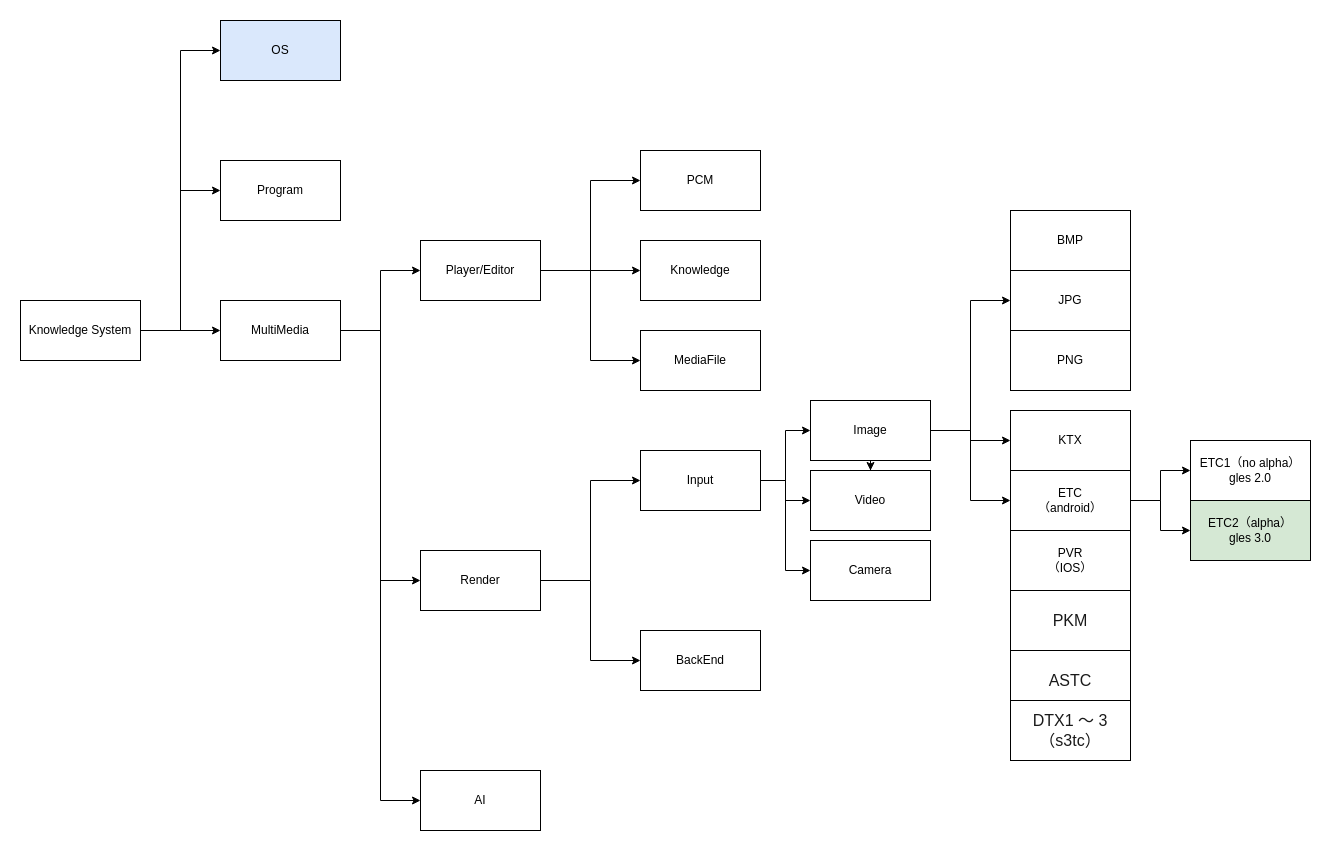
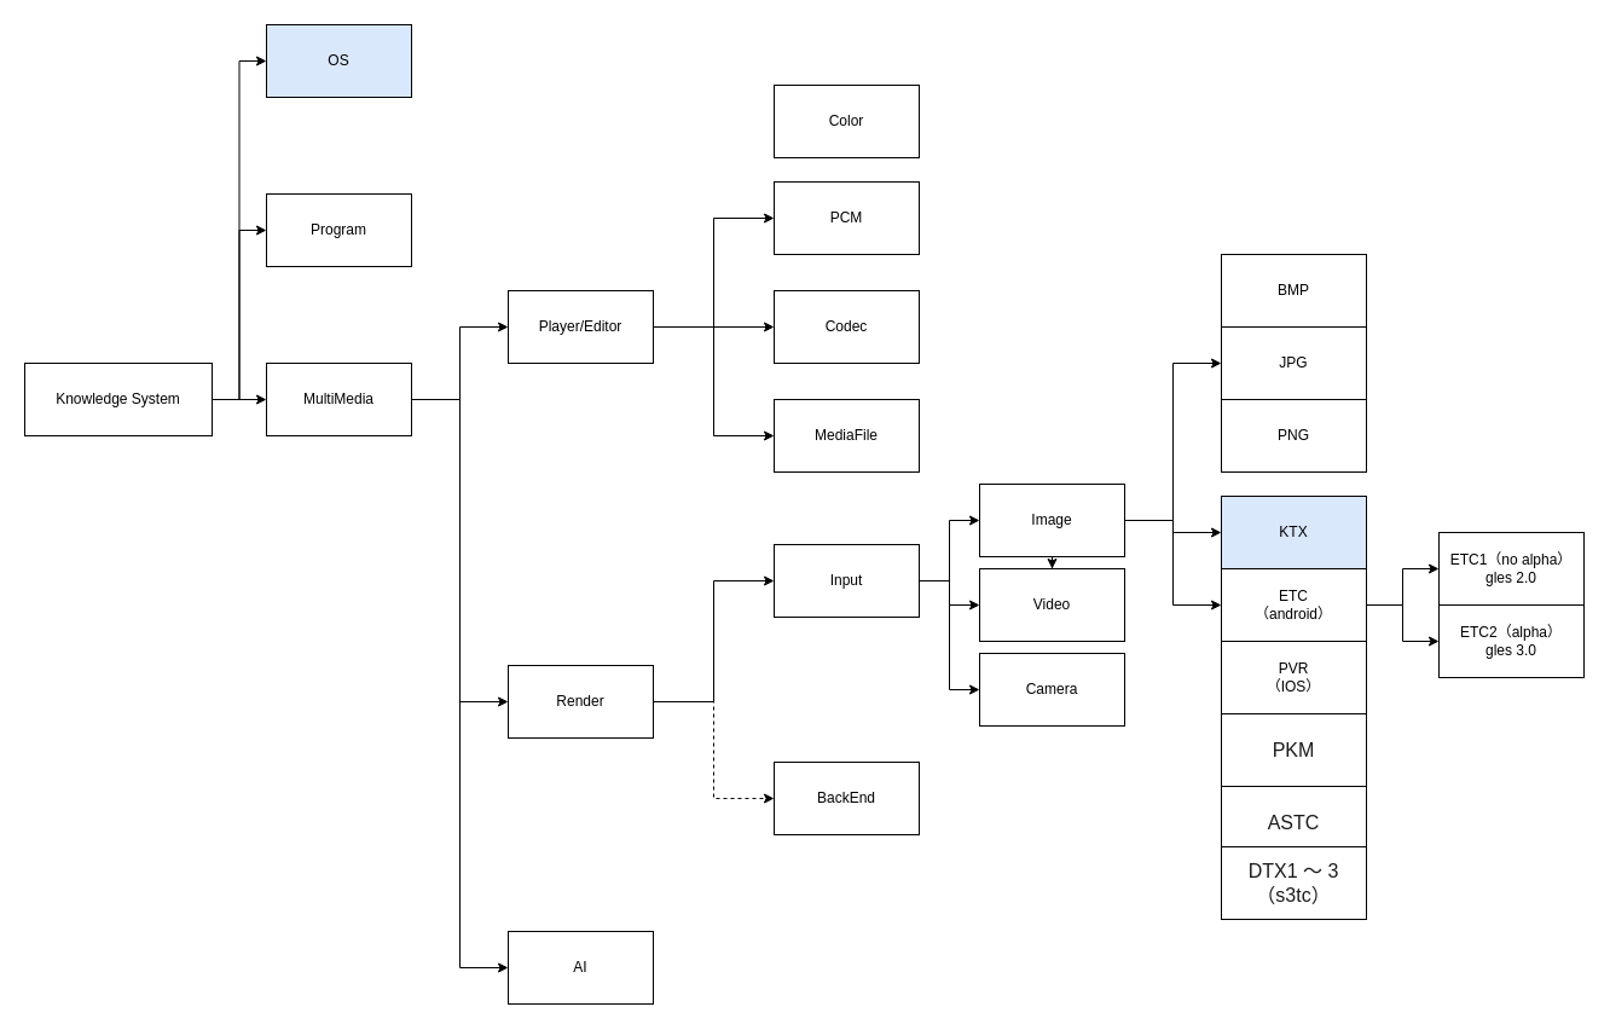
  <mxCell id="0" />
  <mxCell id="1" parent="0" />
  <mxCell id="2" value="" style="edgeStyle=orthogonalEdgeStyle;rounded=0;orthogonalLoop=1;jettySize=auto;html=1;" edge="1" parent="1" source="5" target="9"><mxGeometry relative="1" as="geometry" /></mxCell>
  <mxCell id="3" style="edgeStyle=orthogonalEdgeStyle;rounded=0;orthogonalLoop=1;jettySize=auto;html=1;entryX=0;entryY=0.5;entryDx=0;entryDy=0;" edge="1" parent="1" source="5" target="10"><mxGeometry relative="1" as="geometry"><mxPoint x="180" y="190" as="targetPoint" /></mxGeometry></mxCell>
  <mxCell id="4" style="edgeStyle=orthogonalEdgeStyle;rounded=0;orthogonalLoop=1;jettySize=auto;html=1;entryX=0;entryY=0.5;entryDx=0;entryDy=0;" edge="1" parent="1" source="5" target="18"><mxGeometry relative="1" as="geometry" /></mxCell>
- <mxCell id="5" value="Knowledge System" style="whiteSpace=wrap;html=1;" vertex="1" parent="1"><mxGeometry x="20" y="300" width="120" height="60" as="geometry" /></mxCell>
+ <mxCell id="5" value="Knowledge System" style="whiteSpace=wrap;html=1;" vertex="1" parent="1"><mxGeometry x="20" y="300" width="155" height="60" as="geometry" /></mxCell>
  <mxCell id="6" value="" style="edgeStyle=orthogonalEdgeStyle;rounded=0;orthogonalLoop=1;jettySize=auto;html=1;" edge="1" parent="1" source="9" target="14"><mxGeometry relative="1" as="geometry" /></mxCell>
  <mxCell id="7" style="edgeStyle=orthogonalEdgeStyle;rounded=0;orthogonalLoop=1;jettySize=auto;html=1;entryX=0;entryY=0.5;entryDx=0;entryDy=0;" edge="1" parent="1" source="9" target="17"><mxGeometry relative="1" as="geometry" /></mxCell>
  <mxCell id="8" style="edgeStyle=orthogonalEdgeStyle;rounded=0;orthogonalLoop=1;jettySize=auto;html=1;entryX=0;entryY=0.5;entryDx=0;entryDy=0;" edge="1" parent="1" source="9" target="22"><mxGeometry relative="1" as="geometry" /></mxCell>
  <mxCell id="9" value="MultiMedia" style="whiteSpace=wrap;html=1;" vertex="1" parent="1"><mxGeometry x="220" y="300" width="120" height="60" as="geometry" /></mxCell>
  <mxCell id="10" value="Program" style="whiteSpace=wrap;html=1;" vertex="1" parent="1"><mxGeometry x="220" y="160" width="120" height="60" as="geometry" /></mxCell>
  <mxCell id="11" style="edgeStyle=orthogonalEdgeStyle;rounded=0;orthogonalLoop=1;jettySize=auto;html=1;entryX=0;entryY=0.5;entryDx=0;entryDy=0;" edge="1" parent="1" source="14" target="20"><mxGeometry relative="1" as="geometry" /></mxCell>
  <mxCell id="12" style="edgeStyle=orthogonalEdgeStyle;rounded=0;orthogonalLoop=1;jettySize=auto;html=1;entryX=0;entryY=0.5;entryDx=0;entryDy=0;" edge="1" parent="1" source="14" target="21"><mxGeometry relative="1" as="geometry" /></mxCell>
  <mxCell id="13" style="edgeStyle=orthogonalEdgeStyle;rounded=0;orthogonalLoop=1;jettySize=auto;html=1;entryX=0;entryY=0.5;entryDx=0;entryDy=0;" edge="1" parent="1" source="14" target="23"><mxGeometry relative="1" as="geometry" /></mxCell>
  <mxCell id="14" value="Player/Editor" style="whiteSpace=wrap;html=1;" vertex="1" parent="1"><mxGeometry x="420" y="240" width="120" height="60" as="geometry" /></mxCell>
  <mxCell id="15" style="edgeStyle=orthogonalEdgeStyle;rounded=0;orthogonalLoop=1;jettySize=auto;html=1;entryX=0;entryY=0.5;entryDx=0;entryDy=0;" edge="1" parent="1" source="17" target="27"><mxGeometry relative="1" as="geometry" /></mxCell>
- <mxCell id="16" style="edgeStyle=orthogonalEdgeStyle;rounded=0;orthogonalLoop=1;jettySize=auto;html=1;entryX=0;entryY=0.5;entryDx=0;entryDy=0;" edge="1" parent="1" source="17" target="35"><mxGeometry relative="1" as="geometry" /></mxCell>
+ <mxCell id="16" style="edgeStyle=orthogonalEdgeStyle;rounded=0;orthogonalLoop=1;jettySize=auto;html=1;entryX=0;entryY=0.5;entryDx=0;entryDy=0;dashed=1;" edge="1" parent="1" source="17" target="35"><mxGeometry relative="1" as="geometry" /></mxCell>
  <mxCell id="17" value="Render" style="whiteSpace=wrap;html=1;" vertex="1" parent="1"><mxGeometry x="420" y="550" width="120" height="60" as="geometry" /></mxCell>
  <mxCell id="18" value="OS" style="whiteSpace=wrap;html=1;fillColor=#dae8fc;" vertex="1" parent="1"><mxGeometry x="220" y="20" width="120" height="60" as="geometry" /></mxCell>
+ <mxCell id="19" value="Color" style="whiteSpace=wrap;html=1;" vertex="1" parent="1"><mxGeometry x="640" y="70" width="120" height="60" as="geometry" /></mxCell>
  <mxCell id="20" value="PCM" style="whiteSpace=wrap;html=1;" vertex="1" parent="1"><mxGeometry x="640" y="150" width="120" height="60" as="geometry" /></mxCell>
- <mxCell id="21" value="Knowledge" style="whiteSpace=wrap;html=1;" vertex="1" parent="1"><mxGeometry x="640" y="240" width="120" height="60" as="geometry" /></mxCell>
+ <mxCell id="21" value="Codec" style="whiteSpace=wrap;html=1;" vertex="1" parent="1"><mxGeometry x="640" y="240" width="120" height="60" as="geometry" /></mxCell>
  <mxCell id="22" value="AI" style="whiteSpace=wrap;html=1;" vertex="1" parent="1"><mxGeometry x="420" y="770" width="120" height="60" as="geometry" /></mxCell>
  <mxCell id="23" value="MediaFile" style="whiteSpace=wrap;html=1;" vertex="1" parent="1"><mxGeometry x="640" y="330" width="120" height="60" as="geometry" /></mxCell>
  <mxCell id="24" style="edgeStyle=orthogonalEdgeStyle;rounded=0;orthogonalLoop=1;jettySize=auto;html=1;entryX=0;entryY=0.5;entryDx=0;entryDy=0;" edge="1" parent="1" source="27" target="32"><mxGeometry relative="1" as="geometry" /></mxCell>
  <mxCell id="25" style="edgeStyle=orthogonalEdgeStyle;rounded=0;orthogonalLoop=1;jettySize=auto;html=1;entryX=0;entryY=0.5;entryDx=0;entryDy=0;" edge="1" parent="1" source="27" target="33"><mxGeometry relative="1" as="geometry" /></mxCell>
  <mxCell id="26" style="edgeStyle=orthogonalEdgeStyle;rounded=0;orthogonalLoop=1;jettySize=auto;html=1;entryX=0;entryY=0.5;entryDx=0;entryDy=0;" edge="1" parent="1" source="27" target="34"><mxGeometry relative="1" as="geometry" /></mxCell>
  <mxCell id="27" value="Input" style="whiteSpace=wrap;html=1;" vertex="1" parent="1"><mxGeometry x="640" y="450" width="120" height="60" as="geometry" /></mxCell>
  <mxCell id="28" value="" style="edgeStyle=orthogonalEdgeStyle;rounded=0;orthogonalLoop=1;jettySize=auto;html=1;entryX=0;entryY=0.5;entryDx=0;entryDy=0;" edge="1" parent="1" source="32" target="36"><mxGeometry relative="1" as="geometry"><mxPoint x="1000" y="320" as="targetPoint" /></mxGeometry></mxCell>
  <mxCell id="29" style="edgeStyle=orthogonalEdgeStyle;rounded=0;orthogonalLoop=1;jettySize=auto;html=1;" edge="1" parent="1" source="32" target="33"><mxGeometry relative="1" as="geometry" /></mxCell>
  <mxCell id="30" style="edgeStyle=orthogonalEdgeStyle;rounded=0;orthogonalLoop=1;jettySize=auto;html=1;entryX=0;entryY=0.5;entryDx=0;entryDy=0;" edge="1" parent="1" source="32" target="38"><mxGeometry relative="1" as="geometry" /></mxCell>
  <mxCell id="31" style="edgeStyle=orthogonalEdgeStyle;rounded=0;orthogonalLoop=1;jettySize=auto;html=1;entryX=0;entryY=0.5;entryDx=0;entryDy=0;" edge="1" parent="1" source="32" target="41"><mxGeometry relative="1" as="geometry" /></mxCell>
  <mxCell id="32" value="Image" style="whiteSpace=wrap;html=1;" vertex="1" parent="1"><mxGeometry x="810" y="400" width="120" height="60" as="geometry" /></mxCell>
  <mxCell id="33" value="Video" style="whiteSpace=wrap;html=1;" vertex="1" parent="1"><mxGeometry x="810" y="470" width="120" height="60" as="geometry" /></mxCell>
  <mxCell id="34" value="Camera" style="whiteSpace=wrap;html=1;" vertex="1" parent="1"><mxGeometry x="810" y="540" width="120" height="60" as="geometry" /></mxCell>
  <mxCell id="35" value="BackEnd" style="whiteSpace=wrap;html=1;" vertex="1" parent="1"><mxGeometry x="640" y="630" width="120" height="60" as="geometry" /></mxCell>
  <mxCell id="36" value="JPG" style="whiteSpace=wrap;html=1;" vertex="1" parent="1"><mxGeometry x="1010" y="270" width="120" height="60" as="geometry" /></mxCell>
  <mxCell id="37" value="PNG" style="whiteSpace=wrap;html=1;" vertex="1" parent="1"><mxGeometry x="1010" y="330" width="120" height="60" as="geometry" /></mxCell>
- <mxCell id="38" value="KTX" style="whiteSpace=wrap;html=1;" vertex="1" parent="1"><mxGeometry x="1010" y="410" width="120" height="60" as="geometry" /></mxCell>
+ <mxCell id="38" value="KTX" style="whiteSpace=wrap;html=1;fillColor=#dae8fc;" vertex="1" parent="1"><mxGeometry x="1010" y="410" width="120" height="60" as="geometry" /></mxCell>
  <mxCell id="39" value="" style="edgeStyle=orthogonalEdgeStyle;rounded=0;orthogonalLoop=1;jettySize=auto;html=1;" edge="1" parent="1" source="41" target="42"><mxGeometry relative="1" as="geometry" /></mxCell>
  <mxCell id="40" style="edgeStyle=orthogonalEdgeStyle;rounded=0;orthogonalLoop=1;jettySize=auto;html=1;entryX=0;entryY=0.5;entryDx=0;entryDy=0;" edge="1" parent="1" source="41" target="43"><mxGeometry relative="1" as="geometry" /></mxCell>
  <mxCell id="41" value="ETC&lt;br&gt;（android）" style="whiteSpace=wrap;html=1;" vertex="1" parent="1"><mxGeometry x="1010" y="470" width="120" height="60" as="geometry" /></mxCell>
  <mxCell id="42" value="ETC1（no alpha）&lt;br&gt;gles 2.0" style="whiteSpace=wrap;html=1;" vertex="1" parent="1"><mxGeometry x="1190" y="440" width="120" height="60" as="geometry" /></mxCell>
- <mxCell id="43" value="ETC2（alpha）&lt;br&gt;gles 3.0" style="whiteSpace=wrap;html=1;fillColor=#d5e8d4;" vertex="1" parent="1"><mxGeometry x="1190" y="500" width="120" height="60" as="geometry" /></mxCell>
+ <mxCell id="43" value="ETC2（alpha）&lt;br&gt;gles 3.0" style="whiteSpace=wrap;html=1;" vertex="1" parent="1"><mxGeometry x="1190" y="500" width="120" height="60" as="geometry" /></mxCell>
  <mxCell id="44" value="PVR&lt;br&gt;（IOS）" style="whiteSpace=wrap;html=1;" vertex="1" parent="1"><mxGeometry x="1010" y="530" width="120" height="60" as="geometry" /></mxCell>
  <mxCell id="45" value="&lt;span style=&quot;color: rgba(0 , 0 , 0 , 0.9) ; font-family: , &amp;#34;blinkmacsystemfont&amp;#34; , &amp;#34;helvetica neue&amp;#34; , &amp;#34;pingfang sc&amp;#34; , &amp;#34;hiragino sans gb&amp;#34; , &amp;#34;microsoft yahei ui&amp;#34; , &amp;#34;microsoft yahei&amp;#34; , &amp;#34;arial&amp;#34; , sans-serif ; font-size: 16px ; background-color: rgb(255 , 255 , 255)&quot;&gt;PKM&lt;/span&gt;" style="rounded=0;whiteSpace=wrap;html=1;" vertex="1" parent="1"><mxGeometry x="1010" y="590" width="120" height="60" as="geometry" /></mxCell>
  <mxCell id="46" value="&lt;span style=&quot;color: rgba(0 , 0 , 0 , 0.9) ; font-family: , &amp;#34;blinkmacsystemfont&amp;#34; , &amp;#34;helvetica neue&amp;#34; , &amp;#34;pingfang sc&amp;#34; , &amp;#34;hiragino sans gb&amp;#34; , &amp;#34;microsoft yahei ui&amp;#34; , &amp;#34;microsoft yahei&amp;#34; , &amp;#34;arial&amp;#34; , sans-serif ; font-size: 16px ; background-color: rgb(255 , 255 , 255)&quot;&gt;ASTC&lt;/span&gt;" style="rounded=0;whiteSpace=wrap;html=1;" vertex="1" parent="1"><mxGeometry x="1010" y="650" width="120" height="60" as="geometry" /></mxCell>
  <mxCell id="47" value="BMP" style="whiteSpace=wrap;html=1;" vertex="1" parent="1"><mxGeometry x="1010" y="210" width="120" height="60" as="geometry" /></mxCell>
  <mxCell id="48" value="&lt;span style=&quot;color: rgba(0 , 0 , 0 , 0.9) ; font-family: , &amp;#34;blinkmacsystemfont&amp;#34; , &amp;#34;helvetica neue&amp;#34; , &amp;#34;pingfang sc&amp;#34; , &amp;#34;hiragino sans gb&amp;#34; , &amp;#34;microsoft yahei ui&amp;#34; , &amp;#34;microsoft yahei&amp;#34; , &amp;#34;arial&amp;#34; , sans-serif ; font-size: 16px ; background-color: rgb(255 , 255 , 255)&quot;&gt;DTX1 ～ 3&lt;br&gt;（s3tc）&lt;br&gt;&lt;/span&gt;" style="rounded=0;whiteSpace=wrap;html=1;" vertex="1" parent="1"><mxGeometry x="1010" y="700" width="120" height="60" as="geometry" /></mxCell>
